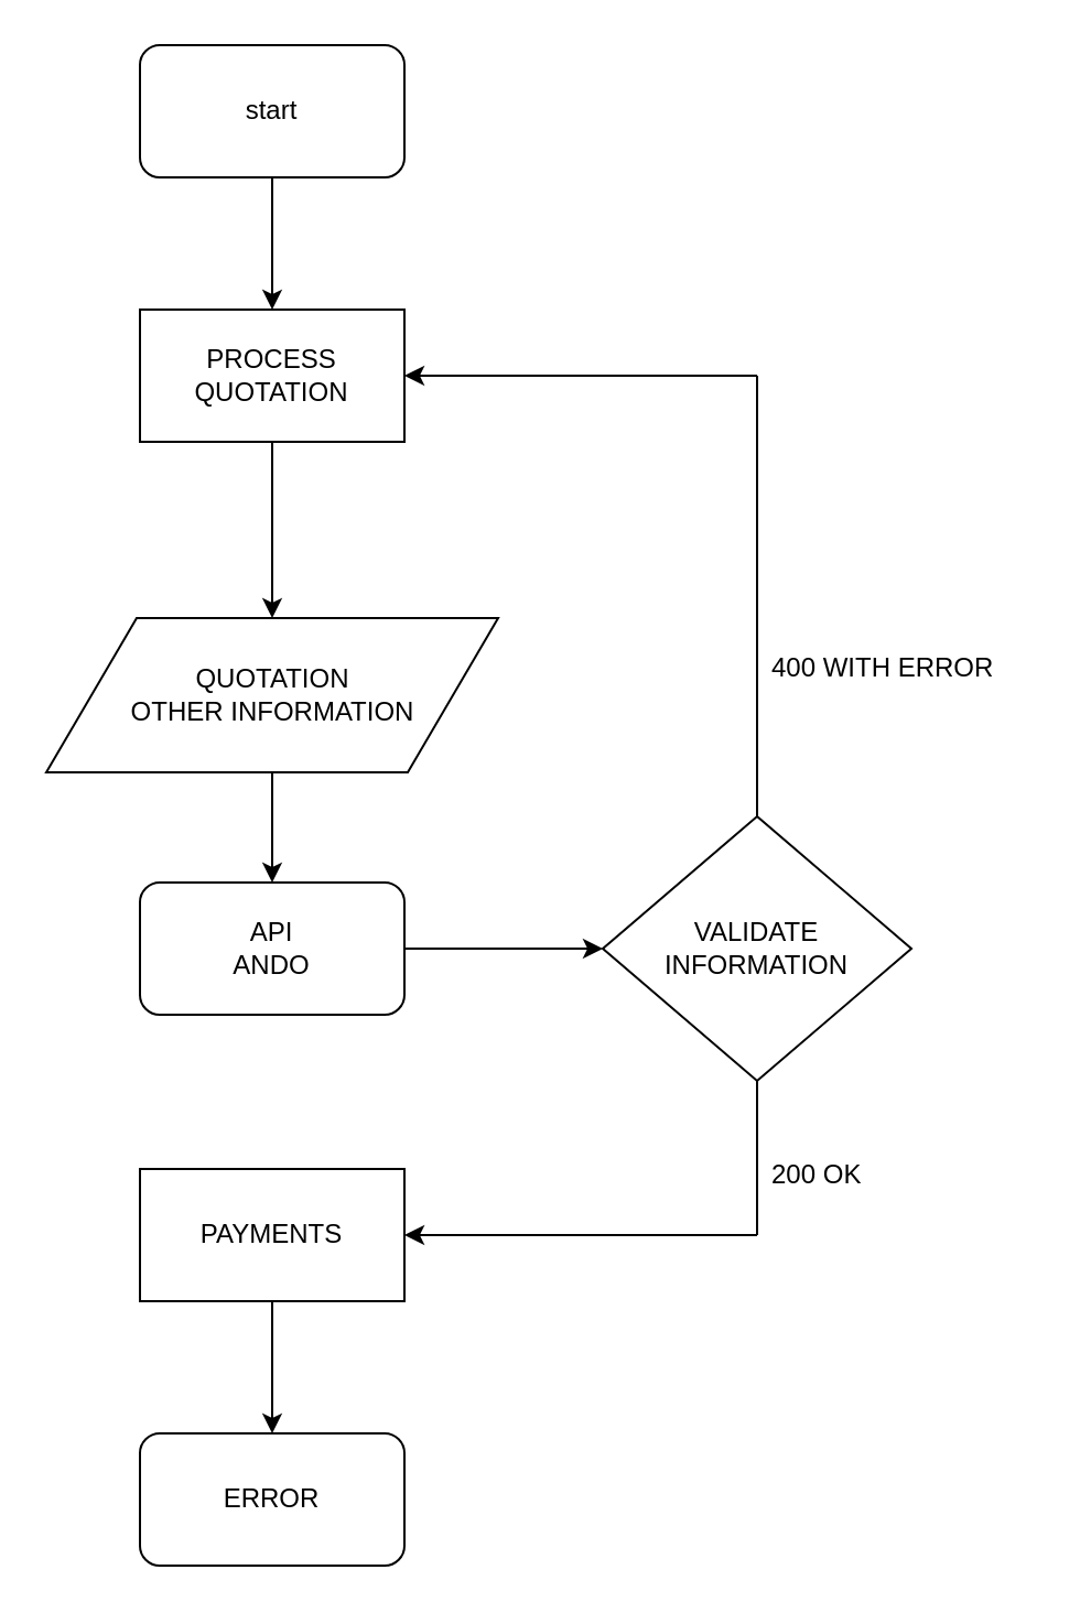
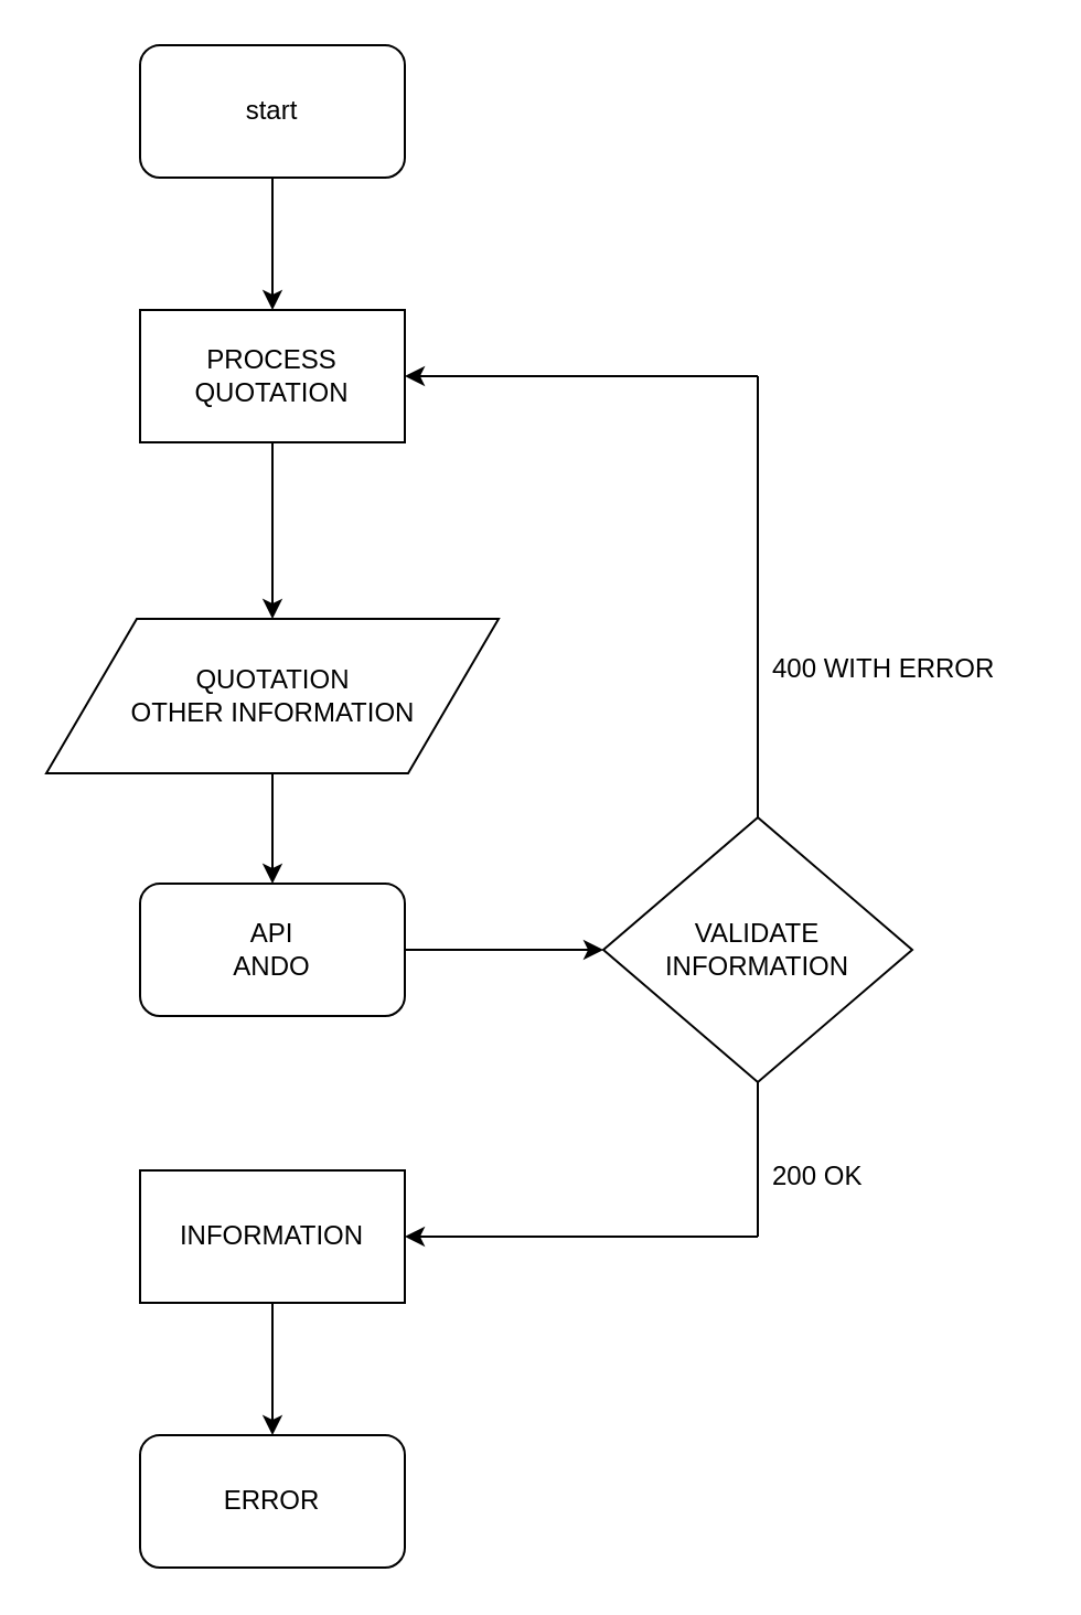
  <mxCell id="0" />
  <mxCell id="1" parent="0" />
  <mxCell id="2" style="edgeStyle=orthogonalEdgeStyle;rounded=0;orthogonalLoop=1;jettySize=auto;html=1;" edge="1" parent="1" source="3"><mxGeometry relative="1" as="geometry"><mxPoint x="123" y="140" as="targetPoint" /></mxGeometry></mxCell>
  <mxCell id="3" value="start" style="rounded=1;whiteSpace=wrap;html=1;" vertex="1" parent="1"><mxGeometry x="63" y="20" width="120" height="60" as="geometry" /></mxCell>
  <mxCell id="4" style="edgeStyle=orthogonalEdgeStyle;rounded=0;orthogonalLoop=1;jettySize=auto;html=1;" edge="1" parent="1" source="5" target="7"><mxGeometry relative="1" as="geometry"><mxPoint x="123" y="290" as="targetPoint" /></mxGeometry></mxCell>
  <mxCell id="5" value="QUOTATION&lt;br&gt;OTHER INFORMATION" style="shape=parallelogram;perimeter=parallelogramPerimeter;whiteSpace=wrap;html=1;" vertex="1" parent="1"><mxGeometry x="20.5" y="280" width="205" height="70" as="geometry" /></mxCell>
  <mxCell id="6" style="edgeStyle=orthogonalEdgeStyle;rounded=0;orthogonalLoop=1;jettySize=auto;html=1;" edge="1" parent="1" source="7" target="8"><mxGeometry relative="1" as="geometry"><mxPoint x="313" y="290" as="targetPoint" /></mxGeometry></mxCell>
  <mxCell id="7" value="API&lt;br&gt;ANDO" style="whiteSpace=wrap;html=1;rounded=1;" vertex="1" parent="1"><mxGeometry x="63" y="400" width="120" height="60" as="geometry" /></mxCell>
  <mxCell id="8" value="VALIDATE&lt;br&gt;INFORMATION" style="rhombus;whiteSpace=wrap;html=1;" vertex="1" parent="1"><mxGeometry x="273" y="370" width="140" height="120" as="geometry" /></mxCell>
  <mxCell id="9" style="edgeStyle=orthogonalEdgeStyle;rounded=0;orthogonalLoop=1;jettySize=auto;html=1;entryX=0.5;entryY=0;entryDx=0;entryDy=0;" edge="1" parent="1" source="10" target="5"><mxGeometry relative="1" as="geometry" /></mxCell>
  <mxCell id="10" value="PROCESS QUOTATION" style="rounded=0;whiteSpace=wrap;html=1;" vertex="1" parent="1"><mxGeometry x="63" y="140" width="120" height="60" as="geometry" /></mxCell>
  <mxCell id="11" value="" style="endArrow=none;html=1;exitX=0.5;exitY=0;exitDx=0;exitDy=0;" edge="1" parent="1" source="8"><mxGeometry width="50" height="50" relative="1" as="geometry"><mxPoint x="283" y="230" as="sourcePoint" /><mxPoint x="343" y="170" as="targetPoint" /></mxGeometry></mxCell>
  <mxCell id="12" value="" style="endArrow=classic;html=1;entryX=1;entryY=0.5;entryDx=0;entryDy=0;" edge="1" parent="1" target="10"><mxGeometry width="50" height="50" relative="1" as="geometry"><mxPoint x="343" y="170" as="sourcePoint" /><mxPoint x="363" y="120" as="targetPoint" /></mxGeometry></mxCell>
  <mxCell id="13" value="400 WITH ERROR" style="text;html=1;resizable=0;points=[];autosize=1;align=left;verticalAlign=top;spacingTop=-4;" vertex="1" parent="1"><mxGeometry x="348" y="293" width="120" height="10" as="geometry" /></mxCell>
  <mxCell id="14" style="edgeStyle=orthogonalEdgeStyle;rounded=0;orthogonalLoop=1;jettySize=auto;html=1;" edge="1" parent="1" source="15" target="19"><mxGeometry relative="1" as="geometry"><mxPoint x="123" y="680" as="targetPoint" /></mxGeometry></mxCell>
- <mxCell id="15" value="PAYMENTS" style="rounded=0;whiteSpace=wrap;html=1;" vertex="1" parent="1"><mxGeometry x="63" y="530" width="120" height="60" as="geometry" /></mxCell>
+ <mxCell id="15" value="INFORMATION" style="rounded=0;whiteSpace=wrap;html=1;" vertex="1" parent="1"><mxGeometry x="63" y="530" width="120" height="60" as="geometry" /></mxCell>
  <mxCell id="16" value="" style="endArrow=none;html=1;entryX=0.5;entryY=1;entryDx=0;entryDy=0;" edge="1" parent="1" target="8"><mxGeometry width="50" height="50" relative="1" as="geometry"><mxPoint x="343" y="560" as="sourcePoint" /><mxPoint x="368" y="520" as="targetPoint" /></mxGeometry></mxCell>
  <mxCell id="17" value="" style="endArrow=classic;html=1;entryX=1;entryY=0.5;entryDx=0;entryDy=0;" edge="1" parent="1" target="15"><mxGeometry width="50" height="50" relative="1" as="geometry"><mxPoint x="343" y="560" as="sourcePoint" /><mxPoint x="343" y="535" as="targetPoint" /></mxGeometry></mxCell>
  <mxCell id="18" value="200 OK" style="text;html=1;resizable=0;points=[];autosize=1;align=left;verticalAlign=top;spacingTop=-4;" vertex="1" parent="1"><mxGeometry x="348" y="523" width="60" height="10" as="geometry" /></mxCell>
  <mxCell id="19" value="ERROR" style="rounded=1;whiteSpace=wrap;html=1;" vertex="1" parent="1"><mxGeometry x="63" y="650" width="120" height="60" as="geometry" /></mxCell>
